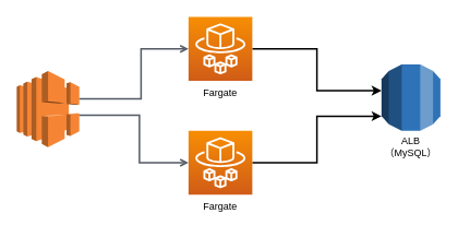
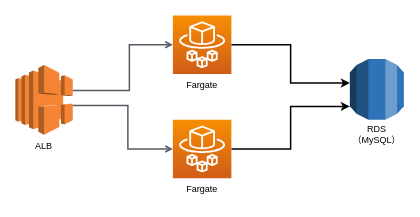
  <mxCell id="0" />
  <mxCell id="1" parent="0" />
  <mxCell id="2" value="" style="outlineConnect=0;dashed=0;verticalLabelPosition=bottom;verticalAlign=top;align=center;html=1;shape=mxgraph.aws3.elastic_load_balancing;fillColor=#F58534;gradientColor=none;" parent="1" vertex="1"><mxGeometry x="20" y="86" width="76.5" height="93" as="geometry" /></mxCell>
+ <mxCell id="3" value="ALB" style="text;html=1;strokeColor=none;fillColor=none;align=center;verticalAlign=middle;whiteSpace=wrap;rounded=0;" parent="1" vertex="1"><mxGeometry x="28.25" y="179" width="60" height="30" as="geometry" /></mxCell>
  <mxCell id="4" style="edgeStyle=orthogonalEdgeStyle;rounded=0;orthogonalLoop=1;jettySize=auto;html=1;strokeWidth=2;" parent="1" source="5" target="7" edge="1"><mxGeometry relative="1" as="geometry"><Array as="points"><mxPoint x="387" y="59" /><mxPoint x="387" y="110" /></Array></mxGeometry></mxCell>
  <mxCell id="5" value="" style="sketch=0;points=[[0,0,0],[0.25,0,0],[0.5,0,0],[0.75,0,0],[1,0,0],[0,1,0],[0.25,1,0],[0.5,1,0],[0.75,1,0],[1,1,0],[0,0.25,0],[0,0.5,0],[0,0.75,0],[1,0.25,0],[1,0.5,0],[1,0.75,0]];outlineConnect=0;fontColor=#232F3E;gradientColor=#F78E04;gradientDirection=north;fillColor=#D05C17;strokeColor=#ffffff;dashed=0;verticalLabelPosition=bottom;verticalAlign=top;align=center;html=1;fontSize=12;fontStyle=0;aspect=fixed;shape=mxgraph.aws4.resourceIcon;resIcon=mxgraph.aws4.fargate;" parent="1" vertex="1"><mxGeometry x="230" y="20" width="78" height="78" as="geometry" /></mxCell>
  <mxCell id="6" value="Fargate" style="text;html=1;strokeColor=none;fillColor=none;align=center;verticalAlign=middle;whiteSpace=wrap;rounded=0;" parent="1" vertex="1"><mxGeometry x="239" y="98" width="60" height="30" as="geometry" /></mxCell>
  <mxCell id="7" value="" style="outlineConnect=0;dashed=0;verticalLabelPosition=bottom;verticalAlign=top;align=center;html=1;shape=mxgraph.aws3.rds;fillColor=#2E73B8;gradientColor=none;" parent="1" vertex="1"><mxGeometry x="466" y="78" width="72" height="81" as="geometry" /></mxCell>
  <mxCell id="8" style="edgeStyle=orthogonalEdgeStyle;rounded=0;orthogonalLoop=1;jettySize=auto;html=1;entryX=0;entryY=0.78;entryDx=0;entryDy=0;entryPerimeter=0;strokeWidth=2;" parent="1" source="9" target="7" edge="1"><mxGeometry relative="1" as="geometry" /></mxCell>
  <mxCell id="9" value="" style="sketch=0;points=[[0,0,0],[0.25,0,0],[0.5,0,0],[0.75,0,0],[1,0,0],[0,1,0],[0.25,1,0],[0.5,1,0],[0.75,1,0],[1,1,0],[0,0.25,0],[0,0.5,0],[0,0.75,0],[1,0.25,0],[1,0.5,0],[1,0.75,0]];outlineConnect=0;fontColor=#232F3E;gradientColor=#F78E04;gradientDirection=north;fillColor=#D05C17;strokeColor=#ffffff;dashed=0;verticalLabelPosition=bottom;verticalAlign=top;align=center;html=1;fontSize=12;fontStyle=0;aspect=fixed;shape=mxgraph.aws4.resourceIcon;resIcon=mxgraph.aws4.fargate;" parent="1" vertex="1"><mxGeometry x="230" y="159" width="78" height="78" as="geometry" /></mxCell>
  <mxCell id="10" value="Fargate" style="text;html=1;strokeColor=none;fillColor=none;align=center;verticalAlign=middle;whiteSpace=wrap;rounded=0;" parent="1" vertex="1"><mxGeometry x="239" y="237" width="60" height="30" as="geometry" /></mxCell>
  <mxCell id="11" style="edgeStyle=orthogonalEdgeStyle;rounded=0;orthogonalLoop=1;jettySize=auto;html=1;strokeColor=#545B64;strokeWidth=2;endFill=0;endArrow=open;startArrow=none;entryX=0;entryY=0.5;entryDx=0;entryDy=0;entryPerimeter=0;" parent="1" source="2" target="9" edge="1"><mxGeometry relative="1" as="geometry"><mxPoint x="-305.5" y="-10" as="sourcePoint" /><mxPoint x="-195.5" y="-81" as="targetPoint" /><Array as="points"><mxPoint x="170" y="140" /><mxPoint x="170" y="198" /></Array></mxGeometry></mxCell>
  <mxCell id="12" style="edgeStyle=orthogonalEdgeStyle;rounded=0;orthogonalLoop=1;jettySize=auto;html=1;strokeColor=#545B64;strokeWidth=2;endFill=0;endArrow=open;startArrow=none;entryX=0;entryY=0.5;entryDx=0;entryDy=0;entryPerimeter=0;" parent="1" source="2" target="5" edge="1"><mxGeometry relative="1" as="geometry"><mxPoint x="-322.5" as="sourcePoint" y="-30" /><mxPoint x="-203.5" y="-10" as="targetPoint" /><Array as="points"><mxPoint x="172" y="120" /><mxPoint x="172" y="59" /></Array></mxGeometry></mxCell>
- <mxCell id="13" value="ALB（MySQL）" style="text;html=1;strokeColor=none;fillColor=none;align=center;verticalAlign=middle;whiteSpace=wrap;rounded=0;" parent="1" vertex="1"><mxGeometry x="472" y="159" width="60" height="39" as="geometry" /></mxCell>
+ <mxCell id="13" value="RDS（MySQL）" style="text;html=1;strokeColor=none;fillColor=none;align=center;verticalAlign=middle;whiteSpace=wrap;rounded=0;" parent="1" vertex="1"><mxGeometry x="472" y="159" width="60" height="39" as="geometry" /></mxCell>
